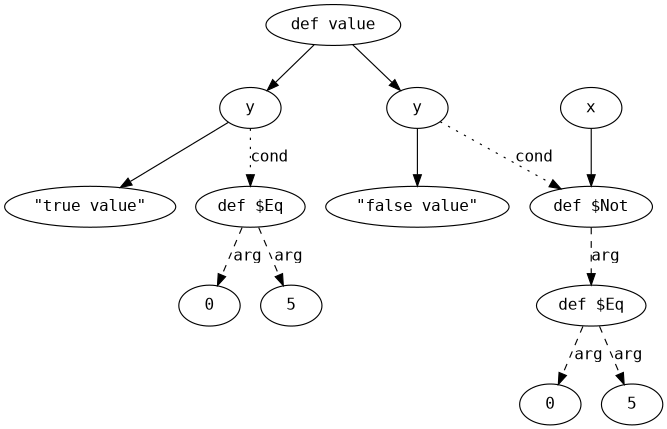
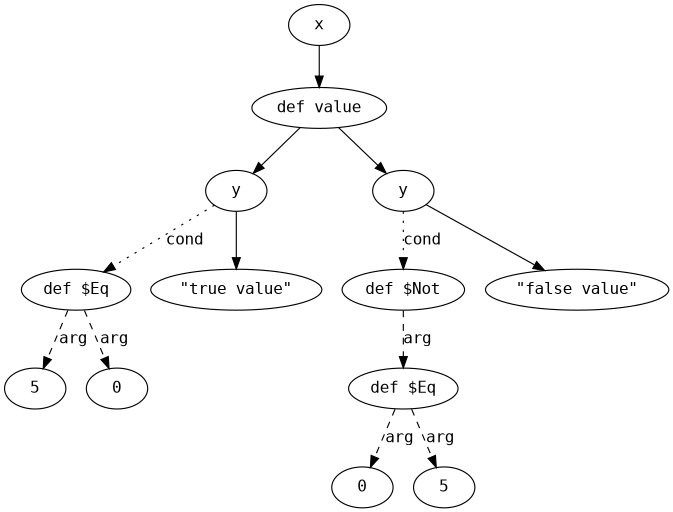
  digraph {
    fontname="DejaVu Sans Mono"
    node [fontname="DejaVu Sans Mono"]
    edge [fontname="DejaVu Sans Mono"]
    n1 [height=0.5 label="def $Not" width=1.2526]
    n2 [height=0.5 label="def $Eq" width=1.1483]
    n3 [height=0.5 label=0 width=0.75]
    n4 [height=0.5 label=5 width=0.75]
    n5 [height=0.5 label="def value" width=1.0737]
    n6 [height=0.5 label=y width=0.75]
    n7 [height=0.5 label=y width=0.75]
    n8 [height=0.5 label="def $Eq" width=1.1483]
    n9 [height=0.5 label="\"true value\"" width=1.5905]
    n10 [height=0.5 label="\"false value\"" width=1.6797]
    n11 [height=0.5 label=5 width=0.75]
    n12 [height=0.5 label=0 width=0.75]
    n13 [height=0.5 label=x width=0.75]
    n1 -> n2 [label=arg style=dashed]
    n2 -> n3 [label=arg style=dashed]
    n2 -> n4 [label=arg style=dashed]
    n5 -> n6
    n5 -> n7
    n6 -> n8 [label=cond style=dotted]
    n6 -> n9
    n7 -> n1 [label=cond style=dotted]
    n7 -> n10
    n8 -> n11 [label=arg style=dashed]
    n8 -> n12 [label=arg style=dashed]
-   n13 -> n1
+   n13 -> n5
  }
